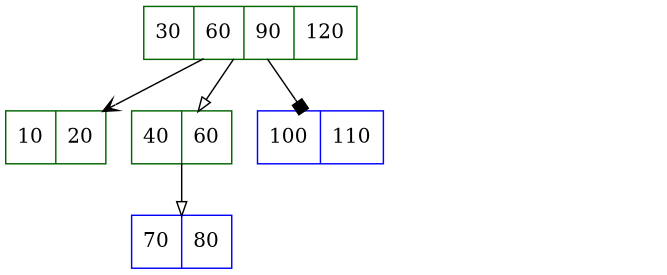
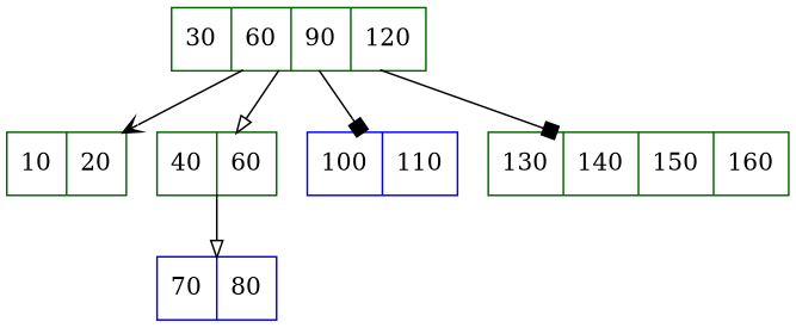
  digraph {
    node [color=darkgreen shape=record]
    edge [arrowhead=onormal]
    n1 [label="30 | 60 | 90 | 120"]
    n2 [label="10 | 20"]
    n3 [label="40 | 60"]
    n4 [color=blue label="100 | 110"]
+   n5 [label="130 | 140 | 150 | 160"]
    n6 [color=blue label="70 | 80"]
    n1 -> n2 [arrowhead=vee]
    n1 -> n3
    n1 -> n4 [arrowhead=box]
+   n1 -> n5 [arrowhead=box]
    n3 -> n6
  }
